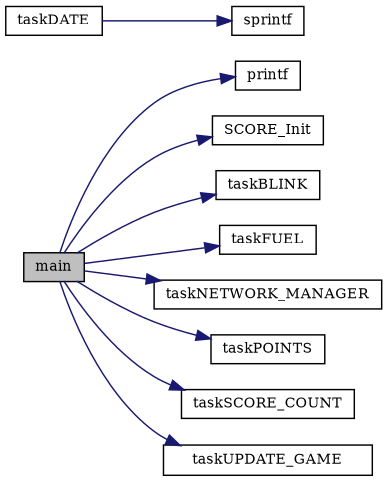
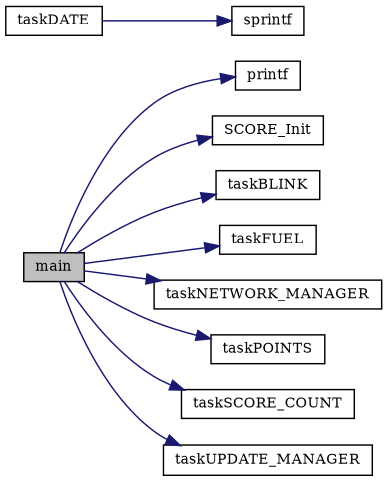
  digraph {
    fontname="DejaVu Serif"
    rankdir=LR
    node [color=black fillcolor=white fontname="DejaVu Serif" fontsize=10 shape=record style=filled]
    edge [color=midnightblue fontname="DejaVu Serif" fontsize=10 labelfontname=Helvetica labelfontsize=10 style=solid]
    n1 [fillcolor=grey75 fontcolor=black height=0.2 label=main width=0.4]
    n2 [height=0.2 label=printf width=0.4]
    n3 [height=0.2 label=SCORE_Init width=0.4]
    n4 [height=0.2 label=taskBLINK width=0.4]
    n5 [height=0.2 label=taskFUEL width=0.4]
    n6 [height=0.2 label=taskNETWORK_MANAGER width=0.4]
    n7 [height=0.2 label=taskPOINTS width=0.4]
    n8 [height=0.2 label=taskSCORE_COUNT width=0.4]
-   n9 [height=0.2 label=taskUPDATE_GAME width=0.4]
+   n9 [height=0.2 label=taskUPDATE_MANAGER width=0.4]
    n10 [height=0.2 label=taskDATE width=0.4]
    n11 [height=0.2 label=sprintf width=0.4]
    n1 -> n2
    n1 -> n3
    n1 -> n4
    n1 -> n5
    n1 -> n6
    n1 -> n7
    n1 -> n8
    n1 -> n9
    n10 -> n11
  }
